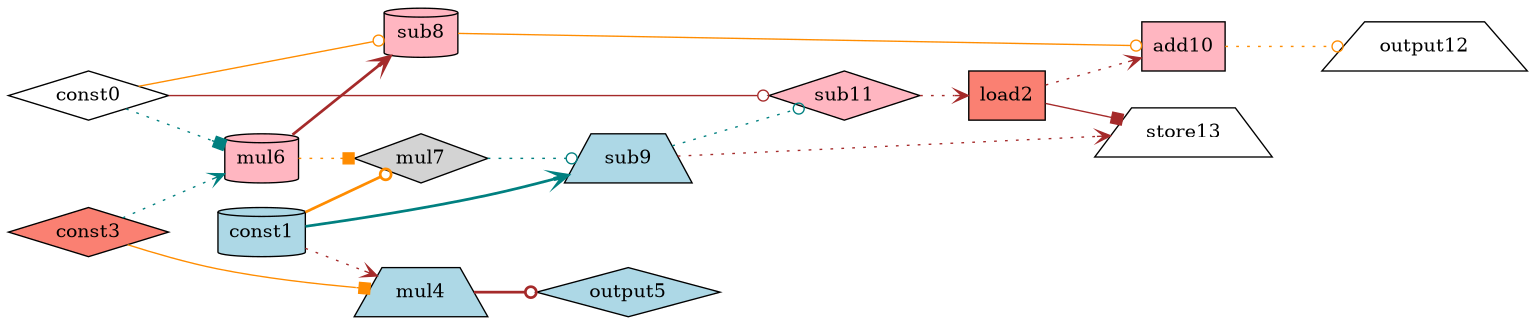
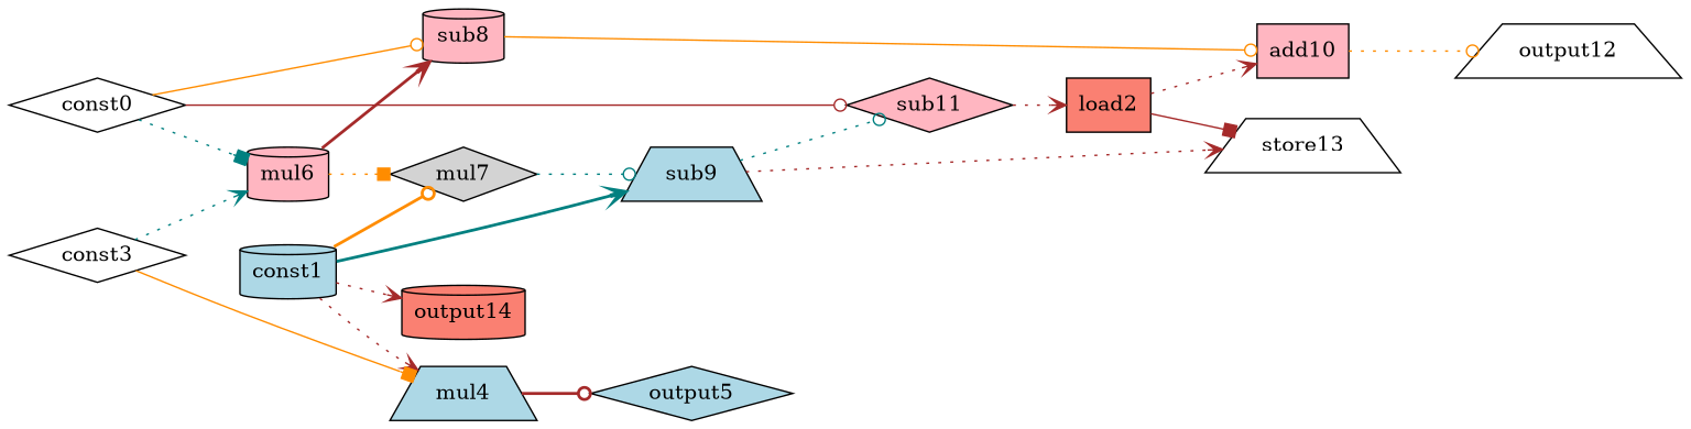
  digraph {
    rankdir=LR
    node [fillcolor=lightpink opcode=mul shape=diamond style=filled]
    edge [arrowhead=vee color=brown operand=0 style=dotted]
    mul6 [shape=cylinder]
    const0 [fillcolor=white opcode=const]
    sub8 [opcode=sub shape=cylinder]
    sub11 [opcode=sub]
    mul7 [fillcolor=lightgrey]
    add10 [opcode=add shape=box]
    load2 [fillcolor=salmon opcode=load shape=box]
    const1 [fillcolor=lightblue opcode=const shape=cylinder]
    mul4 [fillcolor=lightblue shape=trapezium]
    sub9 [fillcolor=lightblue opcode=sub shape=trapezium]
+   output14 [fillcolor=salmon opcode=output shape=cylinder]
    output5 [fillcolor=lightblue opcode=output]
    store13 [fillcolor=white opcode=store shape=trapezium]
    output12 [fillcolor=white opcode=output shape=trapezium]
-   const3 [fillcolor=salmon opcode=const]
+   const3 [fillcolor=white opcode=const]
    mul6 -> sub8 [operand=1 style=bold]
    mul6 -> mul7 [arrowhead=box color=darkorange operand=1]
    const0 -> mul6 [arrowhead=box color=teal]
    const0 -> sub8 [arrowhead=odot color=darkorange style=solid]
    const0 -> sub11 [arrowhead=odot style=solid]
    sub8 -> add10 [arrowhead=odot color=darkorange style=solid]
    sub11 -> load2
    mul7 -> sub9 [arrowhead=odot color=teal]
    add10 -> output12 [arrowhead=odot color=darkorange]
    load2 -> add10 [operand=1]
    load2 -> store13 [arrowhead=box operand=1 style=solid]
    const1 -> mul7 [arrowhead=odot color=darkorange style=bold]
    const1 -> mul4
    const1 -> sub9 [color=teal operand=1 style=bold]
+   const1 -> output14
    mul4 -> output5 [arrowhead=odot style=bold]
    sub9 -> sub11 [arrowhead=odot color=teal operand=1]
    sub9 -> store13
    const3 -> mul6 [color=teal operand=1]
    const3 -> mul4 [arrowhead=box color=darkorange operand=1 style=solid]
  }
